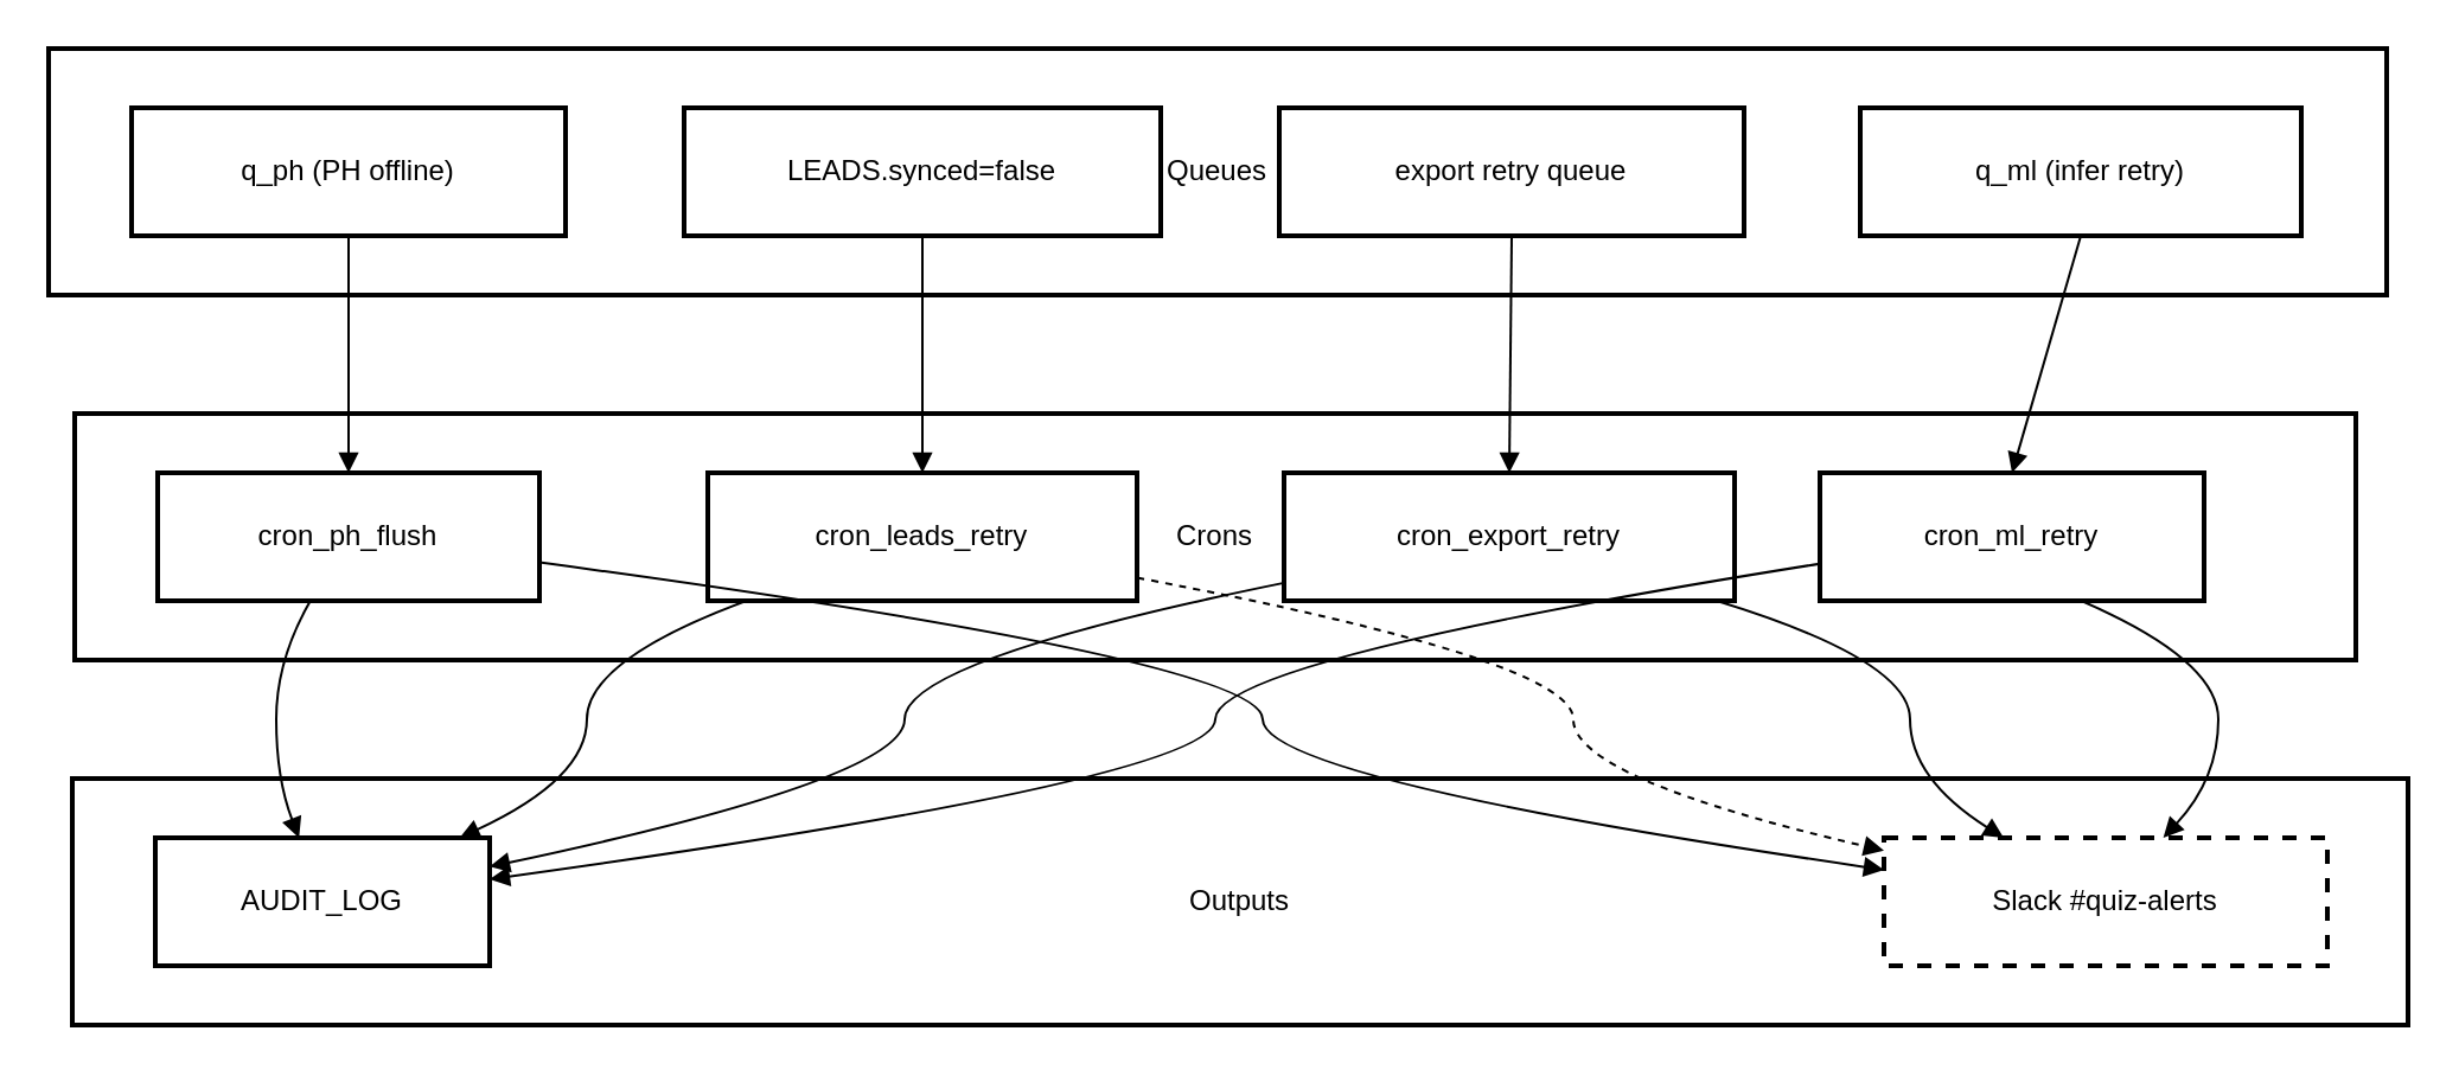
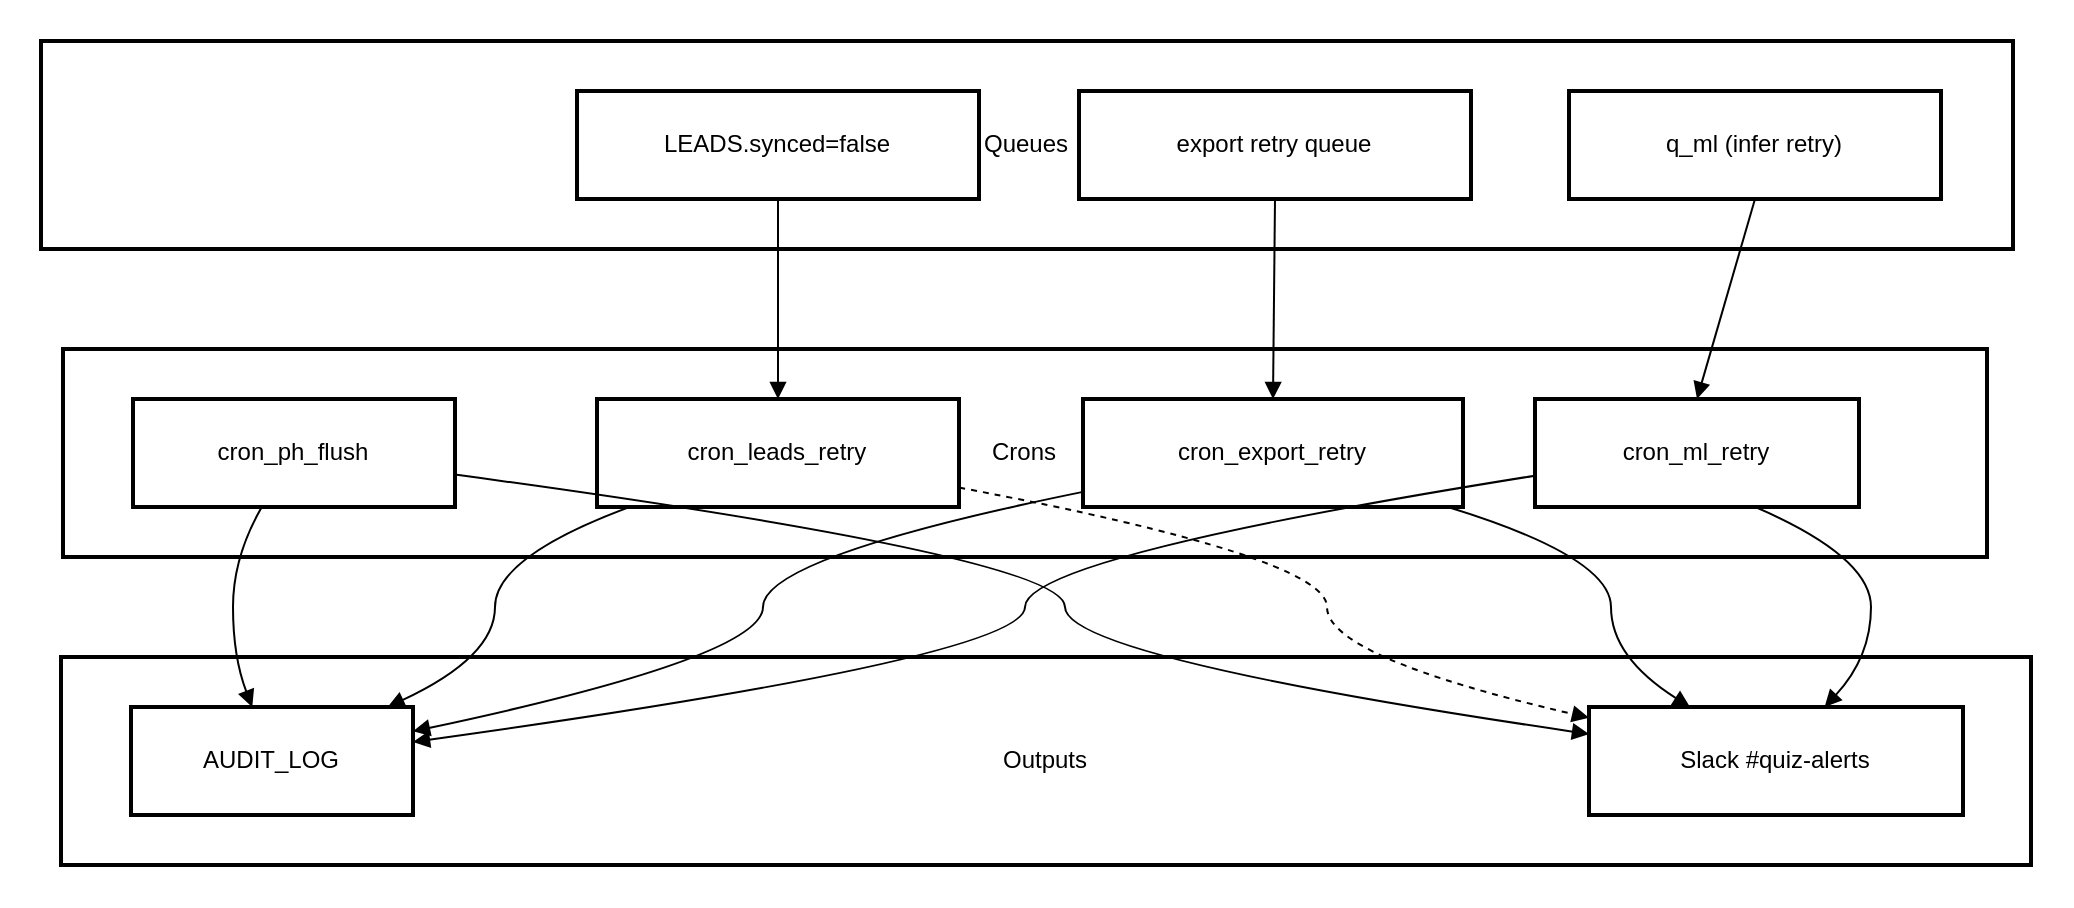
  <mxCell id="0" />
  <mxCell id="1" parent="0" />
  <mxCell id="2" value="Outputs" style="whiteSpace=wrap;strokeWidth=2;" vertex="1" parent="1"><mxGeometry x="30" y="328" width="985" height="104" as="geometry" /></mxCell>
  <mxCell id="3" value="Crons" style="whiteSpace=wrap;strokeWidth=2;" vertex="1" parent="1"><mxGeometry x="31" y="174" width="962" height="104" as="geometry" /></mxCell>
  <mxCell id="4" value="Queues" style="whiteSpace=wrap;strokeWidth=2;" vertex="1" parent="1"><mxGeometry x="20" y="20" width="986" height="104" as="geometry" /></mxCell>
- <mxCell id="5" value="q_ph (PH offline)" style="whiteSpace=wrap;strokeWidth=2;" vertex="1" parent="1"><mxGeometry x="55" y="45" width="183" height="54" as="geometry" /></mxCell>
  <mxCell id="6" value="LEADS.synced=false" style="whiteSpace=wrap;strokeWidth=2;" vertex="1" parent="1"><mxGeometry x="288" y="45" width="201" height="54" as="geometry" /></mxCell>
  <mxCell id="7" value="export retry queue" style="whiteSpace=wrap;strokeWidth=2;" vertex="1" parent="1"><mxGeometry x="539" y="45" width="196" height="54" as="geometry" /></mxCell>
  <mxCell id="8" value="q_ml (infer retry)" style="whiteSpace=wrap;strokeWidth=2;" vertex="1" parent="1"><mxGeometry x="784" y="45" width="186" height="54" as="geometry" /></mxCell>
  <mxCell id="9" value="cron_ph_flush" style="whiteSpace=wrap;strokeWidth=2;" vertex="1" parent="1"><mxGeometry x="66" y="199" width="161" height="54" as="geometry" /></mxCell>
  <mxCell id="10" value="cron_leads_retry" style="whiteSpace=wrap;strokeWidth=2;" vertex="1" parent="1"><mxGeometry x="298" y="199" width="181" height="54" as="geometry" /></mxCell>
  <mxCell id="11" value="cron_export_retry" style="whiteSpace=wrap;strokeWidth=2;" vertex="1" parent="1"><mxGeometry x="541" y="199" width="190" height="54" as="geometry" /></mxCell>
  <mxCell id="12" value="cron_ml_retry" style="whiteSpace=wrap;strokeWidth=2;" vertex="1" parent="1"><mxGeometry x="767" y="199" width="162" height="54" as="geometry" /></mxCell>
  <mxCell id="13" value="AUDIT_LOG" style="whiteSpace=wrap;strokeWidth=2;" vertex="1" parent="1"><mxGeometry x="65" y="353" width="141" height="54" as="geometry" /></mxCell>
- <mxCell id="14" value="Slack #quiz-alerts" style="whiteSpace=wrap;strokeWidth=2;dashed=1;" vertex="1" parent="1"><mxGeometry x="794" y="353" width="187" height="54" as="geometry" /></mxCell>
- <mxCell id="15" value="" style="curved=1;startArrow=none;endArrow=block;exitX=0.5;exitY=1;entryX=0.5;entryY=0;rounded=0;" edge="1" parent="1" source="5" target="9"><mxGeometry relative="1" as="geometry"><Array as="points" /></mxGeometry></mxCell>
+ <mxCell id="14" value="Slack #quiz-alerts" style="whiteSpace=wrap;strokeWidth=2;" vertex="1" parent="1"><mxGeometry x="794" y="353" width="187" height="54" as="geometry" /></mxCell>
  <mxCell id="16" value="" style="curved=1;startArrow=none;endArrow=block;exitX=0.4;exitY=1;entryX=0.43;entryY=0;rounded=0;" edge="1" parent="1" source="9" target="13"><mxGeometry relative="1" as="geometry"><Array as="points"><mxPoint x="116" y="278" /><mxPoint x="116" y="328" /></Array></mxGeometry></mxCell>
  <mxCell id="17" value="" style="curved=1;startArrow=none;endArrow=block;exitX=0.5;exitY=1;entryX=0.5;entryY=0;rounded=0;" edge="1" parent="1" source="6" target="10"><mxGeometry relative="1" as="geometry"><Array as="points" /></mxGeometry></mxCell>
  <mxCell id="18" value="" style="curved=1;startArrow=none;endArrow=block;exitX=0.09;exitY=1;entryX=0.91;entryY=0;rounded=0;" edge="1" parent="1" source="10" target="13"><mxGeometry relative="1" as="geometry"><Array as="points"><mxPoint x="247" y="278" /><mxPoint x="247" y="328" /></Array></mxGeometry></mxCell>
  <mxCell id="19" value="" style="curved=1;startArrow=none;endArrow=block;exitX=0.5;exitY=1;entryX=0.5;entryY=0;rounded=0;" edge="1" parent="1" source="7" target="11"><mxGeometry relative="1" as="geometry"><Array as="points" /></mxGeometry></mxCell>
  <mxCell id="20" value="" style="curved=1;startArrow=none;endArrow=block;exitX=0;exitY=0.86;entryX=1.01;entryY=0.22;rounded=0;" edge="1" parent="1" source="11" target="13"><mxGeometry relative="1" as="geometry"><Array as="points"><mxPoint x="381" y="278" /><mxPoint x="381" y="328" /></Array></mxGeometry></mxCell>
  <mxCell id="21" value="" style="curved=1;startArrow=none;endArrow=block;exitX=0.5;exitY=1;entryX=0.5;entryY=0;rounded=0;" edge="1" parent="1" source="8" target="12"><mxGeometry relative="1" as="geometry"><Array as="points" /></mxGeometry></mxCell>
  <mxCell id="22" value="" style="curved=1;startArrow=none;endArrow=block;exitX=0;exitY=0.71;entryX=1.01;entryY=0.32;rounded=0;" edge="1" parent="1" source="12" target="13"><mxGeometry relative="1" as="geometry"><Array as="points"><mxPoint x="512" y="278" /><mxPoint x="512" y="328" /></Array></mxGeometry></mxCell>
  <mxCell id="23" value="" style="curved=1;startArrow=none;endArrow=block;exitX=1;exitY=0.7;entryX=0;entryY=0.25;rounded=0;" edge="1" parent="1" source="9" target="14"><mxGeometry relative="1" as="geometry"><Array as="points"><mxPoint x="532" y="278" /><mxPoint x="532" y="328" /></Array></mxGeometry></mxCell>
  <mxCell id="24" value="" style="curved=1;startArrow=none;endArrow=block;exitX=1;exitY=0.82;entryX=0;entryY=0.1;rounded=0;dashed=1;" edge="1" parent="1" source="10" target="14"><mxGeometry relative="1" as="geometry"><Array as="points"><mxPoint x="663" y="278" /><mxPoint x="663" y="328" /></Array></mxGeometry></mxCell>
  <mxCell id="25" value="" style="curved=1;startArrow=none;endArrow=block;exitX=0.96;exitY=1;entryX=0.27;entryY=0;rounded=0;" edge="1" parent="1" source="11" target="14"><mxGeometry relative="1" as="geometry"><Array as="points"><mxPoint x="805" y="278" /><mxPoint x="805" y="328" /></Array></mxGeometry></mxCell>
  <mxCell id="26" value="" style="curved=1;startArrow=none;endArrow=block;exitX=0.68;exitY=1;entryX=0.63;entryY=0;rounded=0;" edge="1" parent="1" source="12" target="14"><mxGeometry relative="1" as="geometry"><Array as="points"><mxPoint x="935" y="278" /><mxPoint x="935" y="328" /></Array></mxGeometry></mxCell>
